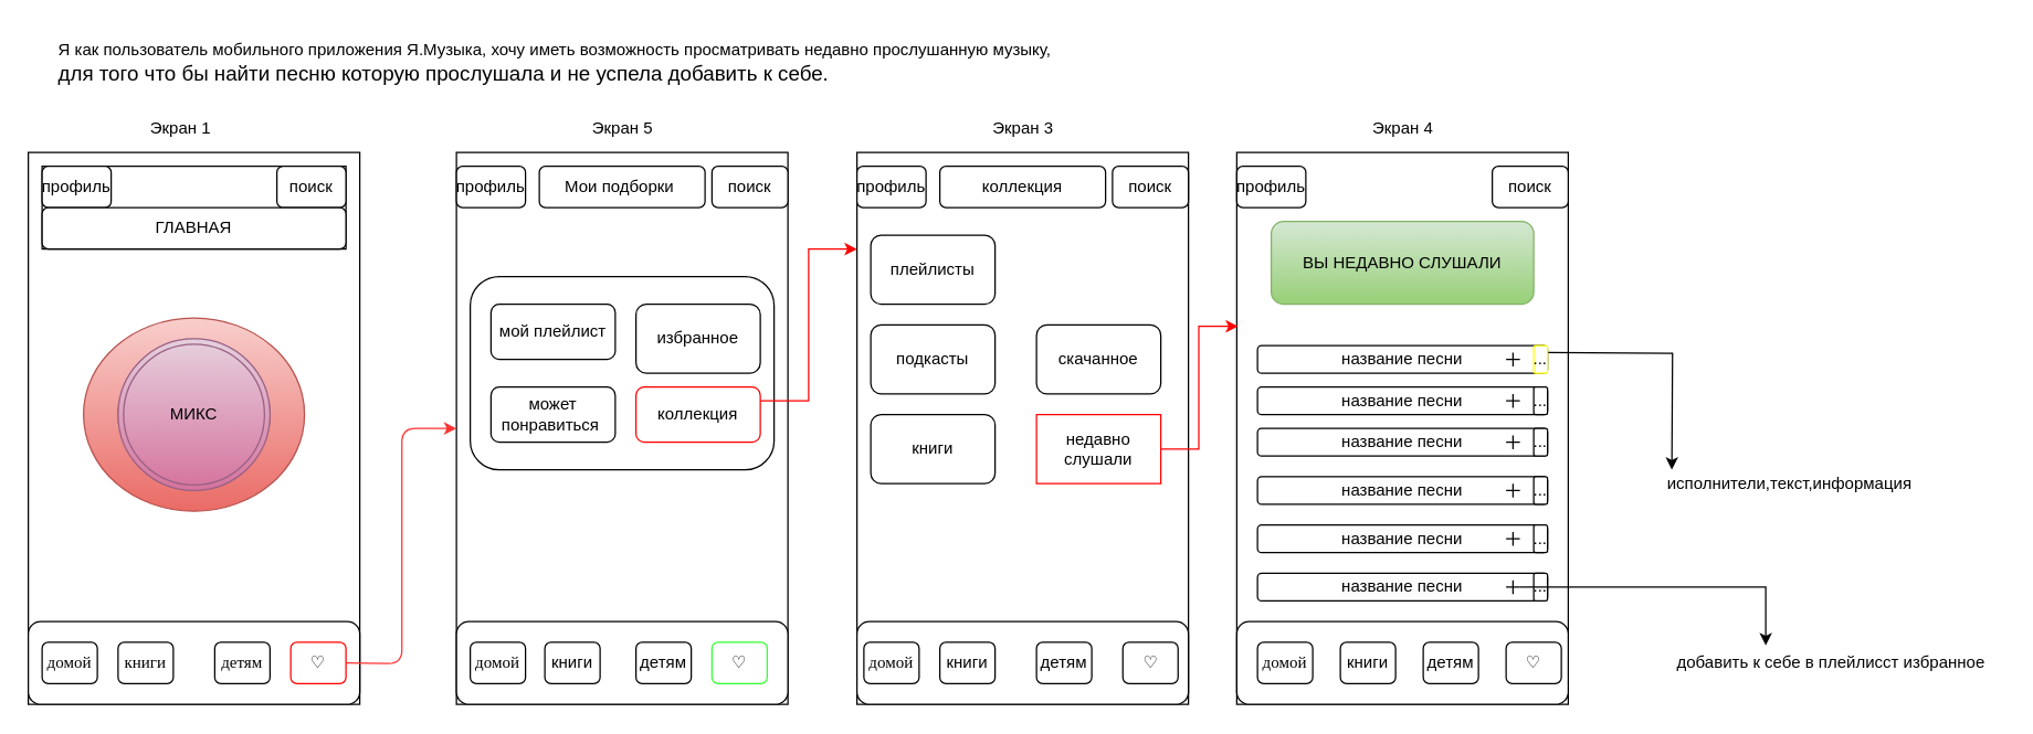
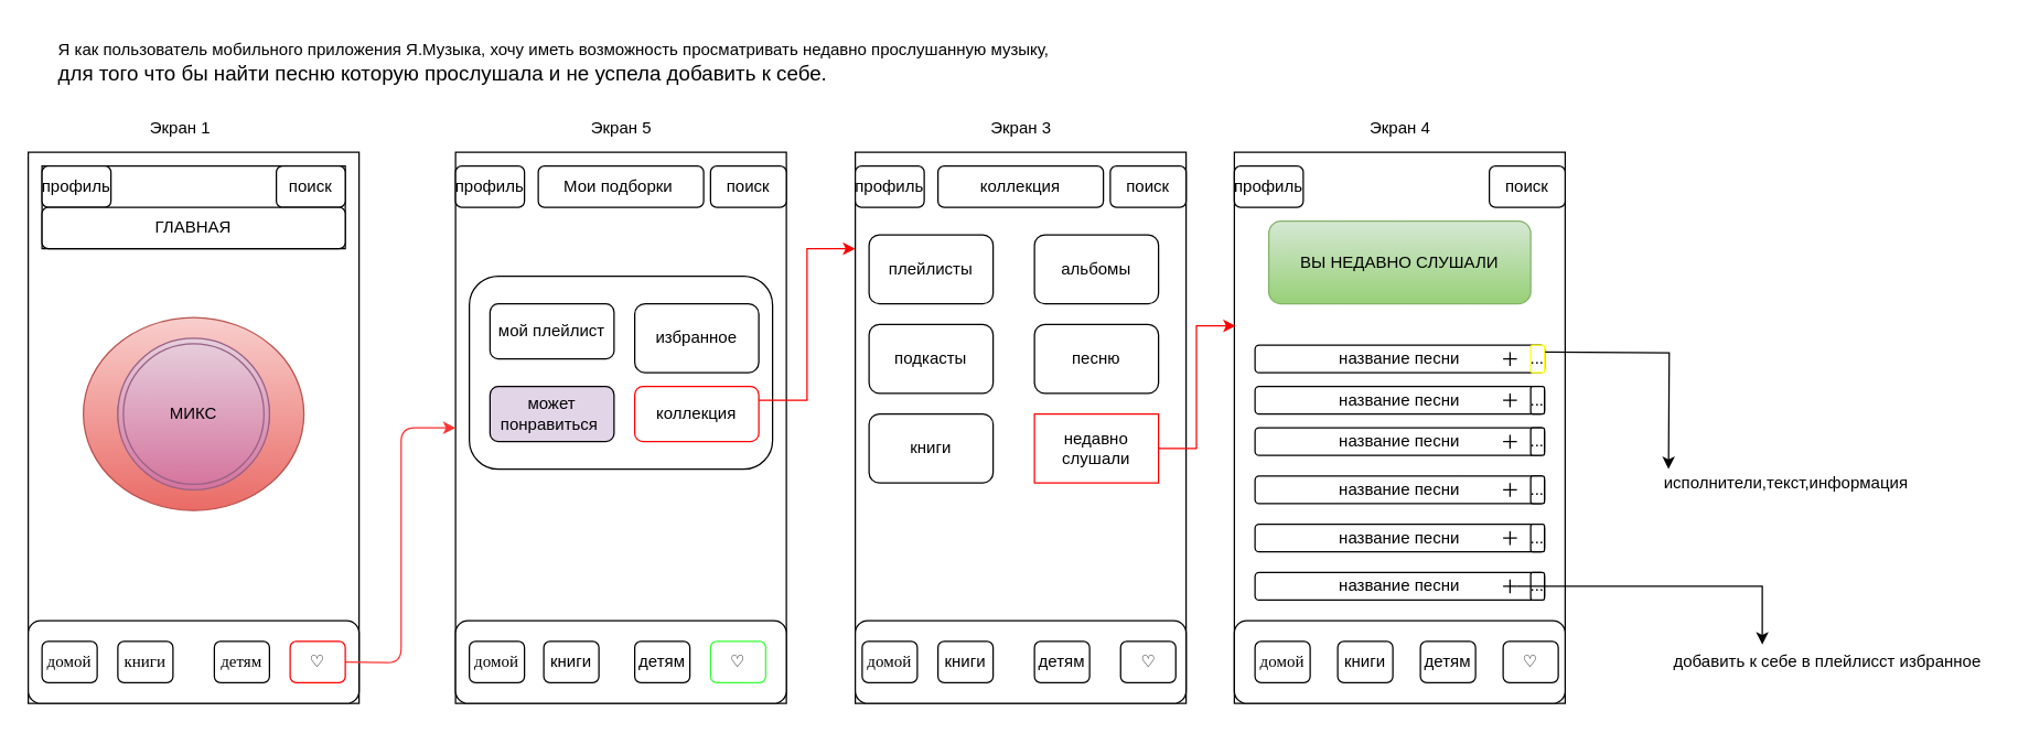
  <mxCell id="0" />
  <mxCell id="1" parent="0" />
  <mxCell id="2" value="Я как пользователь мобильного приложения Я.Музыка, хочу иметь возможность просматривать недавно прослушанную музыку,&amp;nbsp;&lt;div style=&quot;font-size: 15px;&quot;&gt;для того что бы найти песню которую прослушала и не успела добавить к себе.&lt;/div&gt;" style="text;html=1;align=left;verticalAlign=middle;resizable=0;points=[];autosize=1;strokeColor=none;fillColor=none;perimeterSpacing=0;imageAlign=left;" parent="1" vertex="1"><mxGeometry x="40" y="20" width="760" height="50" as="geometry" /></mxCell>
  <mxCell id="3" value="" style="rounded=0;whiteSpace=wrap;html=1;" parent="1" vertex="1"><mxGeometry x="20" y="110" width="240" height="400" as="geometry" /></mxCell>
  <mxCell id="4" value="" style="rounded=0;whiteSpace=wrap;html=1;" parent="1" vertex="1"><mxGeometry x="330" y="110" width="240" height="400" as="geometry" /></mxCell>
  <mxCell id="5" value="&lt;span style=&quot;color: rgba(0, 0, 0, 0); font-family: monospace; font-size: 0px; text-align: start; text-wrap: nowrap;&quot;&gt;%3CmxGraphModel%3E%3Croot%3E%3CmxCell%20id%3D%220%22%2F%3E%3CmxCell%20id%3D%221%22%20parent%3D%220%22%2F%3E%3CmxCell%20id%3D%222%22%20value%3D%22%D0%BC%D0%BE%D0%B6%D0%B5%D1%82%20%D0%BF%D0%BE%D0%BD%D1%80%D0%B0%D0%B2%D0%B8%D1%82%D1%8C%D1%81%D1%8F%26amp%3Bnbsp%3B%22%20style%3D%22rounded%3D1%3BwhiteSpace%3Dwrap%3Bhtml%3D1%3B%22%20vertex%3D%221%22%20parent%3D%221%22%3E%3CmxGeometry%20x%3D%22355%22%20y%3D%22290%22%20width%3D%2290%22%20height%3D%2240%22%20as%3D%22geometry%22%2F%3E%3C%2FmxCell%3E%3C%2Froot%3E%3C%2FmxGraphModel%3E&lt;/span&gt;" style="rounded=0;whiteSpace=wrap;html=1;" parent="1" vertex="1"><mxGeometry x="895" y="110" width="240" height="400" as="geometry" /></mxCell>
  <mxCell id="6" value="" style="verticalLabelPosition=bottom;verticalAlign=top;html=1;shape=mxgraph.basic.donut;dx=25;fillColor=#f8cecc;gradientColor=#ea6b66;strokeColor=#b85450;" parent="1" vertex="1"><mxGeometry x="60" y="230" width="160" height="140" as="geometry" /></mxCell>
  <mxCell id="7" value="МИКС" style="ellipse;shape=doubleEllipse;whiteSpace=wrap;html=1;aspect=fixed;fillColor=#e6d0de;gradientColor=#d5739d;strokeColor=#996185;" parent="1" vertex="1"><mxGeometry x="85" y="245" width="110" height="110" as="geometry" /></mxCell>
  <mxCell id="8" value="" style="rounded=1;whiteSpace=wrap;html=1;" parent="1" vertex="1"><mxGeometry x="20" y="450" width="240" height="60" as="geometry" /></mxCell>
  <mxCell id="9" value="&lt;font face=&quot;Verdana&quot;&gt;домой&lt;/font&gt;" style="rounded=1;whiteSpace=wrap;html=1;align=center;" parent="1" vertex="1"><mxGeometry x="30" y="465" width="40" height="30" as="geometry" /></mxCell>
  <mxCell id="10" value="" style="rounded=0;whiteSpace=wrap;html=1;" parent="1" vertex="1"><mxGeometry x="30" y="120" width="220" height="60" as="geometry" /></mxCell>
  <mxCell id="11" value="профиль" style="rounded=1;whiteSpace=wrap;html=1;" parent="1" vertex="1"><mxGeometry x="30" y="120" width="50" height="30" as="geometry" /></mxCell>
  <mxCell id="12" value="поиск" style="rounded=1;whiteSpace=wrap;html=1;" parent="1" vertex="1"><mxGeometry x="200" y="120" width="50" height="30" as="geometry" /></mxCell>
  <mxCell id="13" value="ГЛАВНАЯ" style="rounded=1;whiteSpace=wrap;html=1;" parent="1" vertex="1"><mxGeometry x="30" y="150" width="220" height="30" as="geometry" /></mxCell>
  <mxCell id="14" value="" style="rounded=1;whiteSpace=wrap;html=1;" parent="1" vertex="1"><mxGeometry x="340" y="200" width="220" height="140" as="geometry" /></mxCell>
  <mxCell id="15" value="мой плейлист" style="rounded=1;whiteSpace=wrap;html=1;" parent="1" vertex="1"><mxGeometry x="355" y="220" width="90" height="40" as="geometry" /></mxCell>
  <mxCell id="16" value="избранное" style="rounded=1;whiteSpace=wrap;html=1;" parent="1" vertex="1"><mxGeometry x="460" y="220" width="90" height="50" as="geometry" /></mxCell>
- <mxCell id="17" value="может понравиться&amp;nbsp;" style="rounded=1;whiteSpace=wrap;html=1;" parent="1" vertex="1"><mxGeometry x="355" y="280" width="90" height="40" as="geometry" /></mxCell>
+ <mxCell id="17" value="может понравиться&amp;nbsp;" style="rounded=1;whiteSpace=wrap;html=1;fillColor=#e1d5e7;" parent="1" vertex="1"><mxGeometry x="355" y="280" width="90" height="40" as="geometry" /></mxCell>
  <mxCell id="18" value="" style="rounded=1;whiteSpace=wrap;html=1;" parent="1" vertex="1"><mxGeometry x="330" y="450" width="240" height="60" as="geometry" /></mxCell>
  <mxCell id="19" value="&lt;font face=&quot;Verdana&quot;&gt;домой&lt;/font&gt;" style="rounded=1;whiteSpace=wrap;html=1;align=center;" parent="1" vertex="1"><mxGeometry x="340" y="465" width="40" height="30" as="geometry" /></mxCell>
  <mxCell id="20" value="книги" style="rounded=1;whiteSpace=wrap;html=1;" parent="1" vertex="1"><mxGeometry x="394" y="465" width="40" height="30" as="geometry" /></mxCell>
  <mxCell id="21" value="детям" style="rounded=1;whiteSpace=wrap;html=1;" parent="1" vertex="1"><mxGeometry x="460" y="465" width="40" height="30" as="geometry" /></mxCell>
  <mxCell id="22" value="поиск" style="rounded=1;whiteSpace=wrap;html=1;" parent="1" vertex="1"><mxGeometry x="515" y="120" width="55" height="30" as="geometry" /></mxCell>
  <mxCell id="23" style="edgeStyle=orthogonalEdgeStyle;rounded=1;orthogonalLoop=1;jettySize=auto;html=1;curved=0;fillColor=#f8cecc;strokeColor=#FF3333;" parent="1" target="4" edge="1"><mxGeometry relative="1" as="geometry"><mxPoint x="250" y="479.984" as="sourcePoint" /></mxGeometry></mxCell>
  <mxCell id="24" value="♡" style="rounded=1;whiteSpace=wrap;html=1;strokeColor=#33FF33;" parent="1" vertex="1"><mxGeometry x="515" y="465" width="40" height="30" as="geometry" /></mxCell>
  <mxCell id="25" value="ВЫ НЕДАВНО СЛУШАЛИ" style="rounded=1;whiteSpace=wrap;html=1;fillColor=#d5e8d4;gradientColor=#97d077;strokeColor=#82b366;" parent="1" vertex="1"><mxGeometry x="920" y="160" width="190" height="60" as="geometry" /></mxCell>
  <mxCell id="26" value="название песни" style="rounded=1;whiteSpace=wrap;html=1;" parent="1" vertex="1"><mxGeometry x="910" y="250" width="210" height="20" as="geometry" /></mxCell>
  <mxCell id="27" value="название песни" style="rounded=1;whiteSpace=wrap;html=1;" parent="1" vertex="1"><mxGeometry x="910" y="280" width="210" height="20" as="geometry" /></mxCell>
  <mxCell id="28" value="название песни" style="rounded=1;whiteSpace=wrap;html=1;" parent="1" vertex="1"><mxGeometry x="910" y="310" width="210" height="20" as="geometry" /></mxCell>
  <mxCell id="29" value="&lt;meta charset=&quot;utf-8&quot;&gt;&lt;span style=&quot;color: rgb(0, 0, 0); font-family: Helvetica; font-size: 12px; font-style: normal; font-variant-ligatures: normal; font-variant-caps: normal; font-weight: 400; letter-spacing: normal; orphans: 2; text-align: center; text-indent: 0px; text-transform: none; widows: 2; word-spacing: 0px; -webkit-text-stroke-width: 0px; white-space: normal; background-color: rgb(251, 251, 251); text-decoration-thickness: initial; text-decoration-style: initial; text-decoration-color: initial; display: inline !important; float: none;&quot;&gt;название песни&lt;/span&gt;" style="rounded=1;whiteSpace=wrap;html=1;" parent="1" vertex="1"><mxGeometry x="910" y="345" width="210" height="20" as="geometry" /></mxCell>
  <mxCell id="30" value="&lt;meta charset=&quot;utf-8&quot;&gt;&lt;span style=&quot;color: rgb(0, 0, 0); font-family: Helvetica; font-size: 12px; font-style: normal; font-variant-ligatures: normal; font-variant-caps: normal; font-weight: 400; letter-spacing: normal; orphans: 2; text-align: center; text-indent: 0px; text-transform: none; widows: 2; word-spacing: 0px; -webkit-text-stroke-width: 0px; white-space: normal; background-color: rgb(251, 251, 251); text-decoration-thickness: initial; text-decoration-style: initial; text-decoration-color: initial; display: inline !important; float: none;&quot;&gt;название песни&lt;/span&gt;" style="rounded=1;whiteSpace=wrap;html=1;" parent="1" vertex="1"><mxGeometry x="910" y="380" width="210" height="20" as="geometry" /></mxCell>
  <mxCell id="31" value="&lt;meta charset=&quot;utf-8&quot;&gt;&lt;span style=&quot;color: rgb(0, 0, 0); font-family: Helvetica; font-size: 12px; font-style: normal; font-variant-ligatures: normal; font-variant-caps: normal; font-weight: 400; letter-spacing: normal; orphans: 2; text-align: center; text-indent: 0px; text-transform: none; widows: 2; word-spacing: 0px; -webkit-text-stroke-width: 0px; white-space: normal; background-color: rgb(251, 251, 251); text-decoration-thickness: initial; text-decoration-style: initial; text-decoration-color: initial; display: inline !important; float: none;&quot;&gt;название песни&lt;/span&gt;" style="rounded=1;whiteSpace=wrap;html=1;" parent="1" vertex="1"><mxGeometry x="910" y="415" width="210" height="20" as="geometry" /></mxCell>
  <mxCell id="32" value="" style="rounded=1;whiteSpace=wrap;html=1;" parent="1" vertex="1"><mxGeometry x="895" y="450" width="240" height="60" as="geometry" /></mxCell>
  <mxCell id="33" value="&lt;font face=&quot;Verdana&quot;&gt;домой&lt;/font&gt;" style="rounded=1;whiteSpace=wrap;html=1;align=center;" parent="1" vertex="1"><mxGeometry x="910" y="465" width="40" height="30" as="geometry" /></mxCell>
  <mxCell id="34" value="книги" style="rounded=1;whiteSpace=wrap;html=1;" parent="1" vertex="1"><mxGeometry x="970" y="465" width="40" height="30" as="geometry" /></mxCell>
  <mxCell id="35" value="детям" style="rounded=1;whiteSpace=wrap;html=1;" parent="1" vertex="1"><mxGeometry x="1030" y="465" width="40" height="30" as="geometry" /></mxCell>
  <mxCell id="36" value="♡" style="rounded=1;whiteSpace=wrap;html=1;strokeColor=#000000;" parent="1" vertex="1"><mxGeometry x="1090" y="465" width="40" height="30" as="geometry" /></mxCell>
  <mxCell id="37" value="поиск" style="rounded=1;whiteSpace=wrap;html=1;" parent="1" vertex="1"><mxGeometry x="1080" y="120" width="55" height="30" as="geometry" /></mxCell>
  <mxCell id="38" value="профиль" style="rounded=1;whiteSpace=wrap;html=1;" parent="1" vertex="1"><mxGeometry x="330" y="120" width="50" height="30" as="geometry" /></mxCell>
  <mxCell id="39" value="профиль" style="rounded=1;whiteSpace=wrap;html=1;" parent="1" vertex="1"><mxGeometry x="895" y="120" width="50" height="30" as="geometry" /></mxCell>
  <mxCell id="40" style="edgeStyle=orthogonalEdgeStyle;rounded=0;orthogonalLoop=1;jettySize=auto;html=1;exitX=1;exitY=0.5;exitDx=0;exitDy=0;" parent="1" edge="1"><mxGeometry relative="1" as="geometry"><mxPoint x="1210" y="340" as="targetPoint" /><mxPoint x="1120" y="255" as="sourcePoint" /></mxGeometry></mxCell>
  <mxCell id="41" value="Мои подборки&amp;nbsp;" style="rounded=1;whiteSpace=wrap;html=1;" parent="1" vertex="1"><mxGeometry x="390" y="120" width="120" height="30" as="geometry" /></mxCell>
  <mxCell id="42" value="" style="shape=cross;whiteSpace=wrap;html=1;size=0;" parent="1" vertex="1"><mxGeometry x="1090" y="315" width="10" height="10" as="geometry" /></mxCell>
  <mxCell id="43" value="..." style="rounded=1;whiteSpace=wrap;html=1;strokeColor=#FFFF00;" parent="1" vertex="1"><mxGeometry x="1110" y="250" width="10" height="20" as="geometry" /></mxCell>
  <mxCell id="44" value="..." style="rounded=1;whiteSpace=wrap;html=1;" parent="1" vertex="1"><mxGeometry x="1110" y="280" width="10" height="20" as="geometry" /></mxCell>
  <mxCell id="45" value="..." style="rounded=1;whiteSpace=wrap;html=1;" parent="1" vertex="1"><mxGeometry x="1110" y="310" width="10" height="20" as="geometry" /></mxCell>
  <mxCell id="46" value="..." style="rounded=1;whiteSpace=wrap;html=1;" parent="1" vertex="1"><mxGeometry x="1110" y="345" width="10" height="20" as="geometry" /></mxCell>
  <mxCell id="47" value="..." style="rounded=1;whiteSpace=wrap;html=1;" parent="1" vertex="1"><mxGeometry x="1110" y="380" width="10" height="20" as="geometry" /></mxCell>
  <mxCell id="48" value="..." style="rounded=1;whiteSpace=wrap;html=1;" parent="1" vertex="1"><mxGeometry x="1110" y="415" width="10" height="20" as="geometry" /></mxCell>
  <mxCell id="49" value="" style="shape=cross;whiteSpace=wrap;html=1;size=0;" parent="1" vertex="1"><mxGeometry x="1090" y="350" width="10" height="10" as="geometry" /></mxCell>
  <mxCell id="50" value="" style="shape=cross;whiteSpace=wrap;html=1;size=0;" parent="1" vertex="1"><mxGeometry x="1090" y="385" width="10" height="10" as="geometry" /></mxCell>
  <mxCell id="51" style="edgeStyle=orthogonalEdgeStyle;rounded=0;orthogonalLoop=1;jettySize=auto;html=1;entryX=0.312;entryY=0.076;entryDx=0;entryDy=0;entryPerimeter=0;" parent="1" source="52" target="77" edge="1"><mxGeometry relative="1" as="geometry"><mxPoint x="1210" y="440" as="targetPoint" /></mxGeometry></mxCell>
  <mxCell id="52" value="" style="shape=cross;whiteSpace=wrap;html=1;size=0;" parent="1" vertex="1"><mxGeometry x="1090" y="420" width="10" height="10" as="geometry" /></mxCell>
  <mxCell id="53" value="" style="shape=cross;whiteSpace=wrap;html=1;size=0;" parent="1" vertex="1"><mxGeometry x="1090" y="285" width="10" height="10" as="geometry" /></mxCell>
  <mxCell id="54" value="" style="shape=cross;whiteSpace=wrap;html=1;size=0;" parent="1" vertex="1"><mxGeometry x="1090" y="255" width="10" height="10" as="geometry" /></mxCell>
  <mxCell id="55" value="коллекция" style="rounded=1;whiteSpace=wrap;html=1;strokeColor=#FF0000;" parent="1" vertex="1"><mxGeometry x="460" y="280" width="90" height="40" as="geometry" /></mxCell>
  <mxCell id="56" value="" style="rounded=0;whiteSpace=wrap;html=1;" parent="1" vertex="1"><mxGeometry x="620" y="110" width="240" height="400" as="geometry" /></mxCell>
  <mxCell id="57" style="edgeStyle=orthogonalEdgeStyle;rounded=0;orthogonalLoop=1;jettySize=auto;html=1;exitX=1;exitY=0.25;exitDx=0;exitDy=0;entryX=0;entryY=0.175;entryDx=0;entryDy=0;entryPerimeter=0;strokeColor=#FF0000;" parent="1" source="55" target="56" edge="1"><mxGeometry relative="1" as="geometry" /></mxCell>
  <mxCell id="58" style="edgeStyle=orthogonalEdgeStyle;rounded=0;orthogonalLoop=1;jettySize=auto;html=1;exitX=0.5;exitY=1;exitDx=0;exitDy=0;" parent="1" source="37" target="37" edge="1"><mxGeometry relative="1" as="geometry" /></mxCell>
  <mxCell id="59" value="плейлисты" style="rounded=1;whiteSpace=wrap;html=1;" parent="1" vertex="1"><mxGeometry x="630" y="170" width="90" height="50" as="geometry" /></mxCell>
  <mxCell id="60" value="подкасты" style="rounded=1;whiteSpace=wrap;html=1;" parent="1" vertex="1"><mxGeometry x="630" y="235" width="90" height="50" as="geometry" /></mxCell>
- <mxCell id="61" value="скачанное" style="rounded=1;whiteSpace=wrap;html=1;" parent="1" vertex="1"><mxGeometry x="750" y="235" width="90" height="50" as="geometry" /></mxCell>
+ <mxCell id="61" value="песню" style="rounded=1;whiteSpace=wrap;html=1;" parent="1" vertex="1"><mxGeometry x="750" y="235" width="90" height="50" as="geometry" /></mxCell>
+ <mxCell id="62" value="альбомы" style="rounded=1;whiteSpace=wrap;html=1;" parent="1" vertex="1"><mxGeometry x="750" y="170" width="90" height="50" as="geometry" /></mxCell>
  <mxCell id="63" value="книги" style="rounded=1;whiteSpace=wrap;html=1;" parent="1" vertex="1"><mxGeometry x="630" y="300" width="90" height="50" as="geometry" /></mxCell>
  <mxCell id="64" value="недавно&lt;div&gt;слушали&lt;/div&gt;" style="whiteSpace=wrap;html=1;strokeColor=#FF0000;rounded=0;" parent="1" vertex="1"><mxGeometry x="750" y="300" width="90" height="50" as="geometry" /></mxCell>
  <mxCell id="65" value="профиль" style="rounded=1;whiteSpace=wrap;html=1;" parent="1" vertex="1"><mxGeometry x="620" y="120" width="50" height="30" as="geometry" /></mxCell>
  <mxCell id="66" value="поиск" style="rounded=1;whiteSpace=wrap;html=1;" parent="1" vertex="1"><mxGeometry x="805" y="120" width="55" height="30" as="geometry" /></mxCell>
  <mxCell id="67" value="&lt;font face=&quot;Verdana&quot;&gt;детям&lt;/font&gt;" style="rounded=1;whiteSpace=wrap;html=1;align=center;" parent="1" vertex="1"><mxGeometry x="155" y="465" width="40" height="30" as="geometry" /></mxCell>
  <mxCell id="68" value="&lt;font face=&quot;Verdana&quot;&gt;книги&lt;/font&gt;" style="rounded=1;whiteSpace=wrap;html=1;align=center;" parent="1" vertex="1"><mxGeometry x="85" y="465" width="40" height="30" as="geometry" /></mxCell>
  <mxCell id="69" value="&lt;font face=&quot;Verdana&quot;&gt;♡&lt;/font&gt;" style="rounded=1;whiteSpace=wrap;html=1;align=center;strokeColor=#FF0000;" parent="1" vertex="1"><mxGeometry x="210" y="465" width="40" height="30" as="geometry" /></mxCell>
  <mxCell id="70" value="коллекция" style="rounded=1;whiteSpace=wrap;html=1;" parent="1" vertex="1"><mxGeometry x="680" y="120" width="120" height="30" as="geometry" /></mxCell>
  <mxCell id="71" value="" style="rounded=1;whiteSpace=wrap;html=1;" parent="1" vertex="1"><mxGeometry x="620" y="450" width="240" height="60" as="geometry" /></mxCell>
  <mxCell id="72" value="&lt;font face=&quot;Verdana&quot;&gt;домой&lt;/font&gt;" style="rounded=1;whiteSpace=wrap;html=1;align=center;" parent="1" vertex="1"><mxGeometry x="625" y="465" width="40" height="30" as="geometry" /></mxCell>
  <mxCell id="73" value="книги" style="rounded=1;whiteSpace=wrap;html=1;" parent="1" vertex="1"><mxGeometry x="680" y="465" width="40" height="30" as="geometry" /></mxCell>
  <mxCell id="74" value="детям" style="rounded=1;whiteSpace=wrap;html=1;" parent="1" vertex="1"><mxGeometry x="750" y="465" width="40" height="30" as="geometry" /></mxCell>
  <mxCell id="75" value="♡" style="rounded=1;whiteSpace=wrap;html=1;strokeColor=#000000;" parent="1" vertex="1"><mxGeometry x="812.5" y="465" width="40" height="30" as="geometry" /></mxCell>
  <mxCell id="76" value="исполнители,текст,информация" style="text;html=1;align=center;verticalAlign=middle;resizable=0;points=[];autosize=1;strokeColor=none;fillColor=none;" parent="1" vertex="1"><mxGeometry x="1190" y="335" width="210" height="30" as="geometry" /></mxCell>
  <mxCell id="77" value="добавить к себе в плейлисст избранное" style="text;html=1;align=center;verticalAlign=middle;resizable=0;points=[];autosize=1;strokeColor=none;fillColor=none;" parent="1" vertex="1"><mxGeometry x="1200" y="465" width="250" height="30" as="geometry" /></mxCell>
  <mxCell id="78" style="edgeStyle=orthogonalEdgeStyle;rounded=0;orthogonalLoop=1;jettySize=auto;html=1;entryX=0.004;entryY=0.315;entryDx=0;entryDy=0;entryPerimeter=0;fillColor=#a20025;strokeColor=#FF0000;" parent="1" source="64" target="5" edge="1"><mxGeometry relative="1" as="geometry" /></mxCell>
  <mxCell id="79" value="&lt;font style=&quot;vertical-align: inherit;&quot;&gt;&lt;font style=&quot;vertical-align: inherit;&quot;&gt;Экран 1&lt;/font&gt;&lt;/font&gt;" style="text;html=1;align=center;verticalAlign=middle;resizable=0;points=[];autosize=1;strokeColor=none;fillColor=none;" parent="1" vertex="1"><mxGeometry x="95" y="78" width="70" height="30" as="geometry" /></mxCell>
  <mxCell id="80" value="&lt;font style=&quot;vertical-align: inherit;&quot;&gt;&lt;font style=&quot;vertical-align: inherit;&quot;&gt;Экран 5&lt;/font&gt;&lt;/font&gt;" style="text;html=1;align=center;verticalAlign=middle;resizable=0;points=[];autosize=1;strokeColor=none;fillColor=none;" parent="1" vertex="1"><mxGeometry x="415" y="78" width="70" height="30" as="geometry" /></mxCell>
  <mxCell id="81" value="&lt;font style=&quot;vertical-align: inherit;&quot;&gt;&lt;font style=&quot;vertical-align: inherit;&quot;&gt;&lt;font style=&quot;vertical-align: inherit;&quot;&gt;&lt;font style=&quot;vertical-align: inherit;&quot;&gt;&lt;font style=&quot;vertical-align: inherit;&quot;&gt;&lt;font style=&quot;vertical-align: inherit;&quot;&gt;Экран 3&lt;/font&gt;&lt;/font&gt;&lt;/font&gt;&lt;/font&gt;&lt;/font&gt;&lt;/font&gt;" style="text;html=1;align=center;verticalAlign=middle;resizable=0;points=[];autosize=1;strokeColor=none;fillColor=none;" parent="1" vertex="1"><mxGeometry x="705" y="78" width="70" height="30" as="geometry" /></mxCell>
  <mxCell id="82" value="&lt;font style=&quot;vertical-align: inherit;&quot;&gt;&lt;font style=&quot;vertical-align: inherit;&quot;&gt;Экран 4&lt;/font&gt;&lt;/font&gt;" style="text;html=1;align=center;verticalAlign=middle;resizable=0;points=[];autosize=1;strokeColor=none;fillColor=none;" parent="1" vertex="1"><mxGeometry x="980" y="78" width="70" height="30" as="geometry" /></mxCell>
